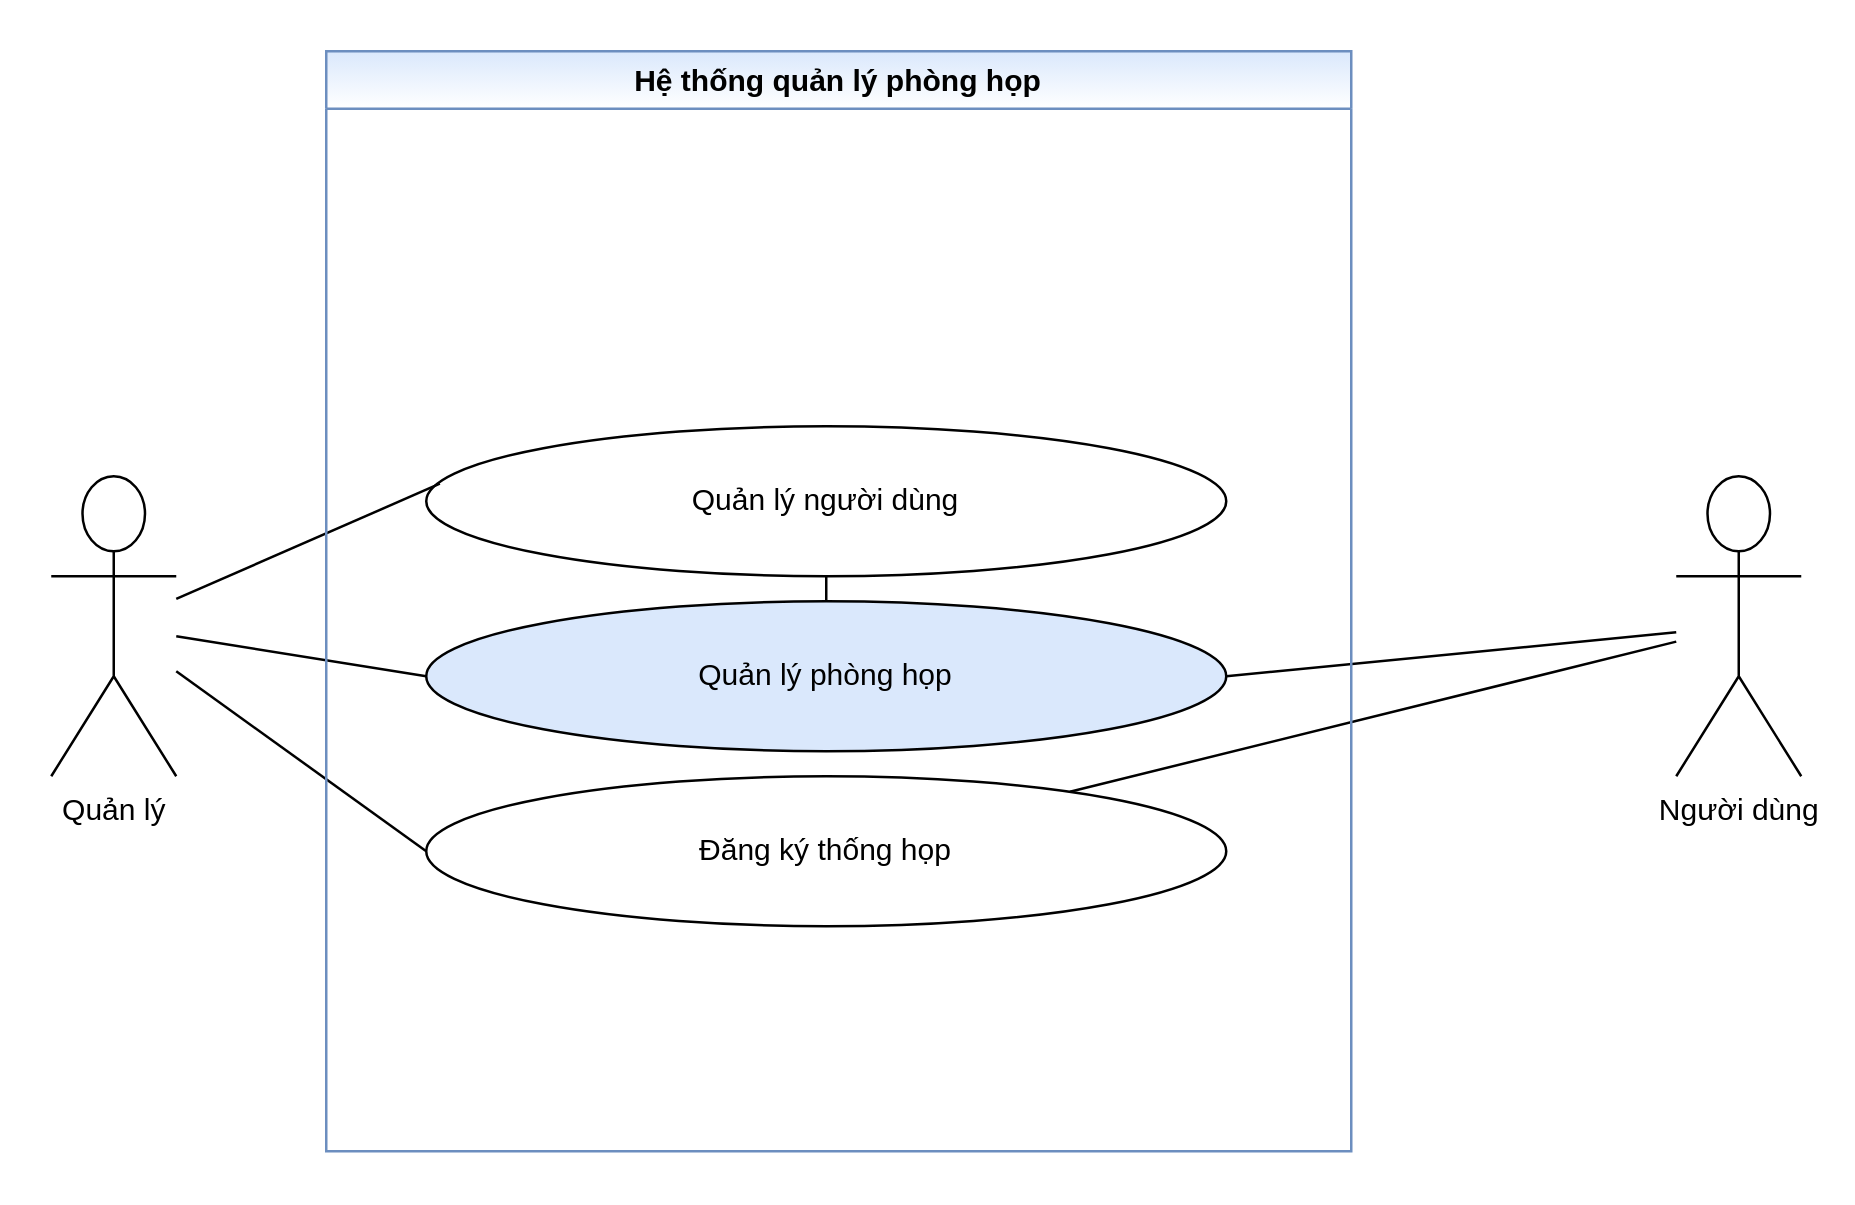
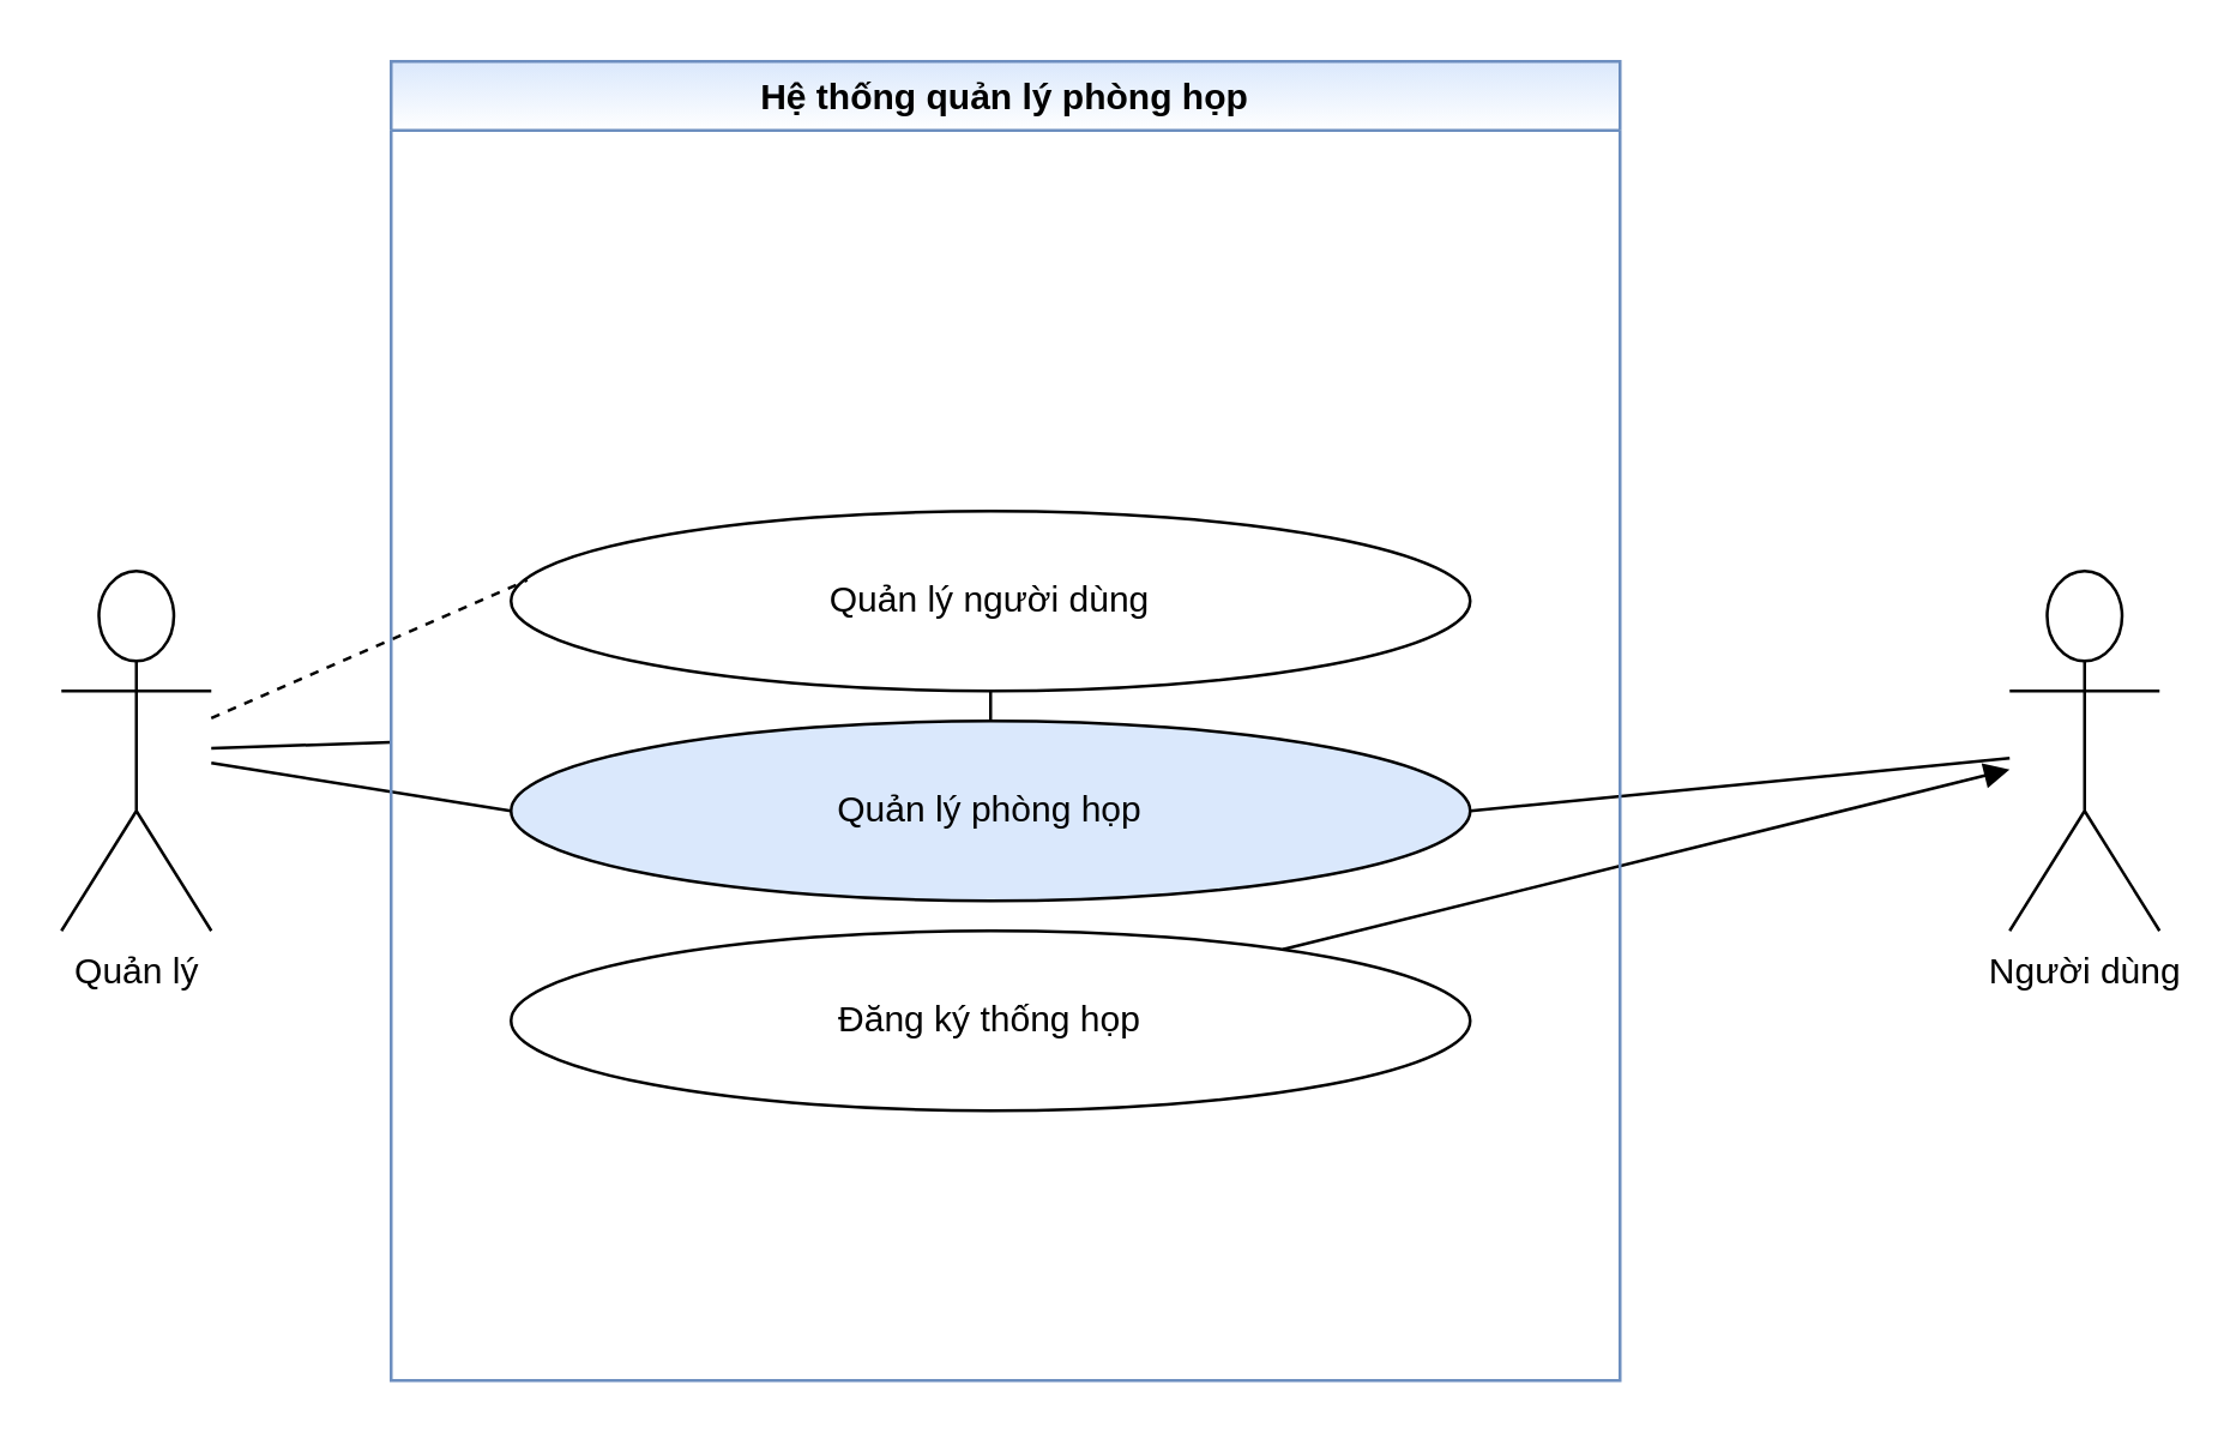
  <mxCell id="0" />
  <mxCell id="1" parent="0" />
  <mxCell id="2" value="Quản lý&lt;br&gt;" style="shape=umlActor;verticalLabelPosition=bottom;verticalAlign=top;html=1;outlineConnect=0;" vertex="1" parent="1"><mxGeometry x="20" y="190" width="50" height="120" as="geometry" /></mxCell>
  <mxCell id="3" value="Người dùng" style="shape=umlActor;verticalLabelPosition=bottom;verticalAlign=top;html=1;outlineConnect=0;" vertex="1" parent="1"><mxGeometry x="670" y="190" width="50" height="120" as="geometry" /></mxCell>
  <mxCell id="4" value="Đăng ký thống họp" style="ellipse;whiteSpace=wrap;html=1;" vertex="1" parent="1"><mxGeometry x="170" y="310" width="320" height="60" as="geometry" /></mxCell>
  <mxCell id="5" value="Quản lý phòng họp" style="ellipse;whiteSpace=wrap;html=1;fillColor=#dae8fc;" vertex="1" parent="1"><mxGeometry x="170" y="240" width="320" height="60" as="geometry" /></mxCell>
  <mxCell id="6" value="Quản lý người dùng" style="ellipse;whiteSpace=wrap;html=1;" vertex="1" parent="1"><mxGeometry x="170" y="170" width="320" height="60" as="geometry" /></mxCell>
- <mxCell id="7" value="" style="endArrow=none;html=1;rounded=0;entryX=0.017;entryY=0.383;entryDx=0;entryDy=0;entryPerimeter=0;" edge="1" parent="1" source="2" target="6"><mxGeometry width="50" height="50" relative="1" as="geometry"><mxPoint x="330" y="250" as="sourcePoint" /><mxPoint x="280" y="210" as="targetPoint" /></mxGeometry></mxCell>
+ <mxCell id="7" value="" style="endArrow=none;html=1;rounded=0;entryX=0.017;entryY=0.383;entryDx=0;entryDy=0;entryPerimeter=0;dashed=1;" edge="1" parent="1" source="2" target="6"><mxGeometry width="50" height="50" relative="1" as="geometry"><mxPoint x="330" y="250" as="sourcePoint" /><mxPoint x="280" y="210" as="targetPoint" /></mxGeometry></mxCell>
  <mxCell id="8" value="" style="endArrow=none;html=1;rounded=0;entryX=0;entryY=0.5;entryDx=0;entryDy=0;" edge="1" parent="1" source="2" target="5"><mxGeometry width="50" height="50" relative="1" as="geometry"><mxPoint x="70" y="320" as="sourcePoint" /><mxPoint x="120" y="270" as="targetPoint" /></mxGeometry></mxCell>
- <mxCell id="9" value="" style="endArrow=none;html=1;rounded=0;entryX=0;entryY=0.5;entryDx=0;entryDy=0;" edge="1" parent="1" source="2" target="4"><mxGeometry width="50" height="50" relative="1" as="geometry"><mxPoint x="80" y="410" as="sourcePoint" /><mxPoint x="130" y="360" as="targetPoint" /></mxGeometry></mxCell>
+ <mxCell id="9" value="" style="endArrow=none;html=1;rounded=0;" edge="1" parent="1" source="2" target="13"><mxGeometry width="50" height="50" relative="1" as="geometry"><mxPoint x="80" y="410" as="sourcePoint" /><mxPoint x="130" y="360" as="targetPoint" /></mxGeometry></mxCell>
  <mxCell id="10" value="" style="endArrow=none;html=1;rounded=0;" edge="1" parent="1" source="6" target="5"><mxGeometry width="50" height="50" relative="1" as="geometry"><mxPoint x="490" y="250" as="sourcePoint" /><mxPoint x="560.711" y="200" as="targetPoint" /></mxGeometry></mxCell>
  <mxCell id="11" value="" style="endArrow=none;html=1;rounded=0;exitX=1;exitY=0.5;exitDx=0;exitDy=0;" edge="1" parent="1" source="5" target="3"><mxGeometry width="50" height="50" relative="1" as="geometry"><mxPoint x="480" y="320" as="sourcePoint" /><mxPoint x="530" y="270" as="targetPoint" /></mxGeometry></mxCell>
- <mxCell id="12" value="" style="endArrow=none;html=1;rounded=0;" edge="1" parent="1" source="4" target="3"><mxGeometry width="50" height="50" relative="1" as="geometry"><mxPoint x="490" y="390" as="sourcePoint" /><mxPoint x="560.711" y="340" as="targetPoint" /></mxGeometry></mxCell>
+ <mxCell id="12" value="" style="endArrow=block;html=1;rounded=0;" edge="1" parent="1" source="4" target="3"><mxGeometry width="50" height="50" relative="1" as="geometry"><mxPoint x="490" y="390" as="sourcePoint" /><mxPoint x="560.711" y="340" as="targetPoint" /></mxGeometry></mxCell>
  <mxCell id="13" value="Hệ thống quản lý phòng họp" style="swimlane;fillColor=#dae8fc;strokeColor=#6c8ebf;gradientColor=#ffffff;" vertex="1" parent="1"><mxGeometry x="130" y="20" width="410" height="440" as="geometry" /></mxCell>
